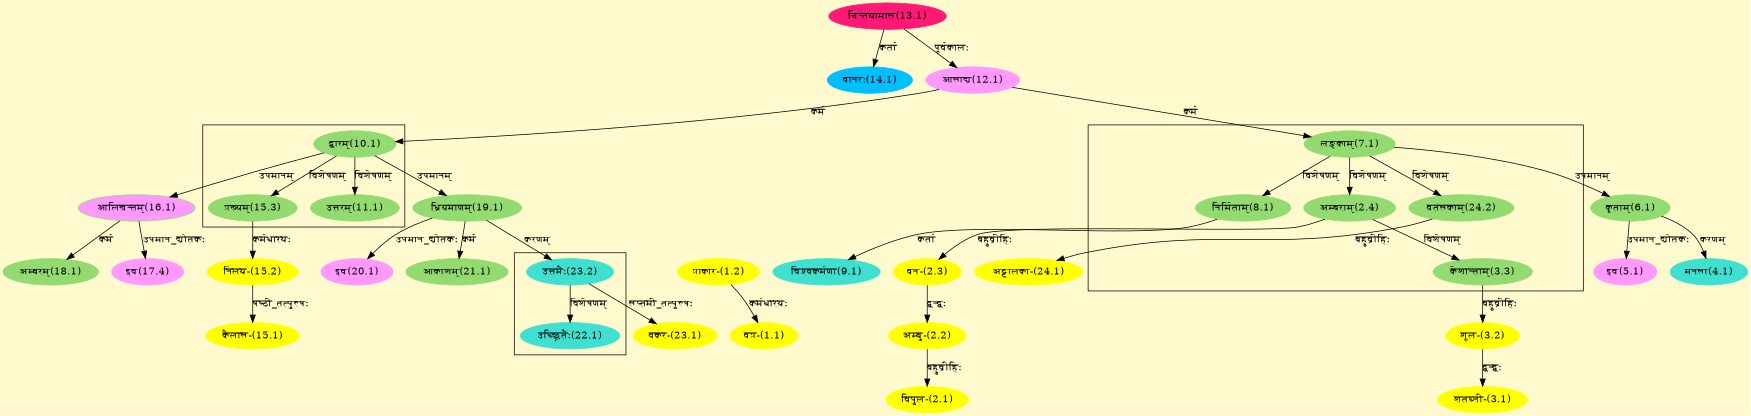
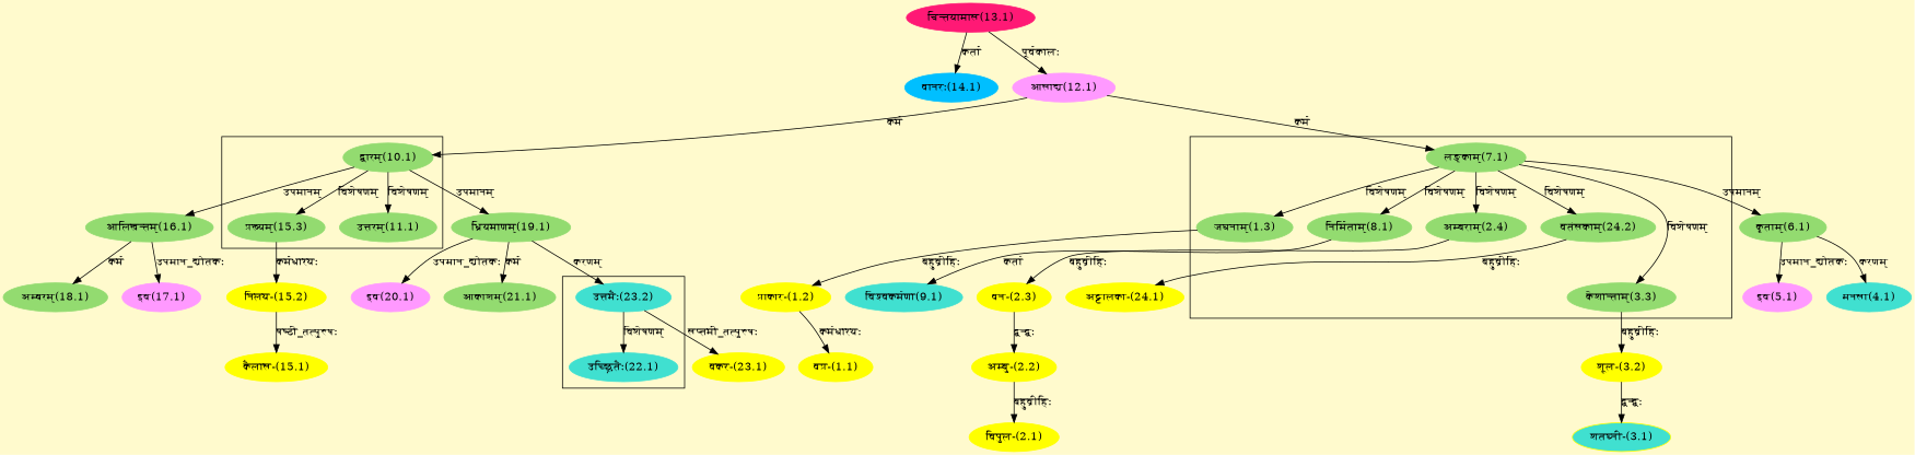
  digraph {
    bgcolor=lemonchiffon1
    compound=true
    rankdir=BT
    node [color="#93DB70" style=filled]
    edge [dir=back]
+   n1 [label="जघनाम्(1.3)"]
    n2 [label="लङ्काम्(7.1)"]
    n3 [label="अम्बराम्(2.4)"]
    n4 [label="केशान्ताम्(3.3)"]
    n5 [label="निर्मिताम्(8.1)"]
    n6 [label="वतंसकाम्(24.2)"]
    n7 [label="उत्तरम्(11.1)"]
    n8 [label="द्वारम्(10.1)"]
    n9 [label="प्रख्यम्(15.3)"]
    n10 [color="#40E0D0" label="उच्छ्रितैः(22.1)"]
    n11 [color="#40E0D0" label="उत्तमैः(23.2)"]
    n12 [color="#FF99FF" label="आसाद्य(12.1)"]
    n13 [label="ध्रियमाणम्(19.1)"]
    n14 [color="#FF1975" label="चिन्तयामास(13.1)"]
    n15 [color="#FFFF00" label="वप्र-(1.1)"]
    n16 [color="#FFFF00" label="प्राकार-(1.2)"]
    n17 [color="#FFFF00" label="विपुल-(2.1)"]
    n18 [color="#FFFF00" label="अम्बु-(2.2)"]
    n19 [color="#FFFF00" label="वन-(2.3)"]
-   n20 [color="#FFFF00" label="शतघ्नी-(3.1)"]
+   n20 [color="#FFFF00" label="शतघ्नी-(3.1)" fillcolor="#40E0D0"]
    n21 [color="#FFFF00" label="शूल-(3.2)"]
    n22 [color="#40E0D0" label="मनसा(4.1)"]
    n23 [label="कृताम्(6.1)"]
    n24 [color="#FF99FF" label="इव(5.1)"]
    n25 [color="#40E0D0" label="विश्वकर्मणा(9.1)"]
    n26 [color="#00BFFF" label="वानरः(14.1)"]
    n27 [color="#FFFF00" label="कैलास-(15.1)"]
    n28 [color="#FFFF00" label="निलय-(15.2)"]
-   n29 [label="आलिखन्तम्(16.1)" fillcolor="#FF99FF"]
-   n30 [color="#FF99FF" label="इव(17.4)"]
+   n29 [label="आलिखन्तम्(16.1)"]
+   n30 [color="#FF99FF" label="इव(17.1)"]
    n31 [label="अम्बरम्(18.1)"]
    n32 [color="#FF99FF" label="इव(20.1)"]
    n33 [label="आकाशम्(21.1)"]
    n34 [color="#FFFF00" label="वकर-(23.1)"]
    n35 [color="#FFFF00" label="अट्टालका-(24.1)"]
    subgraph cluster_1 {
+     n1
      n2
      n3
      n4
      n5
      n6
    }
    subgraph cluster_2 {
      n7
      n8
      n9
    }
    subgraph cluster_3 {
      n10
      n11
    }
+   n1 -> n2 [label="विशेषणम्"]
    n2 -> n12 [label="कर्म"]
    n3 -> n2 [label="विशेषणम्"]
-   n4 -> n3 [label="विशेषणम्"]
+   n4 -> n2 [label="विशेषणम्"]
    n5 -> n2 [label="विशेषणम्"]
    n6 -> n2 [label="विशेषणम्"]
    n7 -> n8 [label="विशेषणम्"]
    n8 -> n12 [label="कर्म"]
    n9 -> n8 [label="विशेषणम्"]
    n10 -> n11 [label="विशेषणम्"]
    n11 -> n13 [label="करणम्"]
    n12 -> n14 [label="पूर्वकालः"]
    n13 -> n8 [label="उपमानम्"]
    n15 -> n16 [label="कर्मधारयः"]
+   n16 -> n1 [label="बहुव्रीहिः"]
    n17 -> n18 [label="बहुव्रीहिः"]
    n18 -> n19 [label="द्वन्द्वः"]
    n19 -> n3 [label="बहुव्रीहिः"]
    n20 -> n21 [label="द्वन्द्वः"]
    n21 -> n4 [label="बहुव्रीहिः"]
    n22 -> n23 [label="करणम्"]
    n23 -> n2 [label="उपमानम्"]
    n24 -> n23 [label="उपमान_द्योतकः"]
    n25 -> n5 [label="कर्ता"]
    n26 -> n14 [label="कर्ता"]
    n27 -> n28 [label="षष्ठी_तत्पुरुषः"]
    n28 -> n9 [label="कर्मधारयः"]
    n29 -> n8 [label="उपमानम्"]
    n30 -> n29 [label="उपमान_द्योतकः"]
    n31 -> n29 [label="कर्म"]
    n32 -> n13 [label="उपमान_द्योतकः"]
    n33 -> n13 [label="कर्म"]
    n34 -> n11 [label="सप्तमी_तत्पुरुषः"]
    n35 -> n6 [label="बहुव्रीहिः"]
  }
